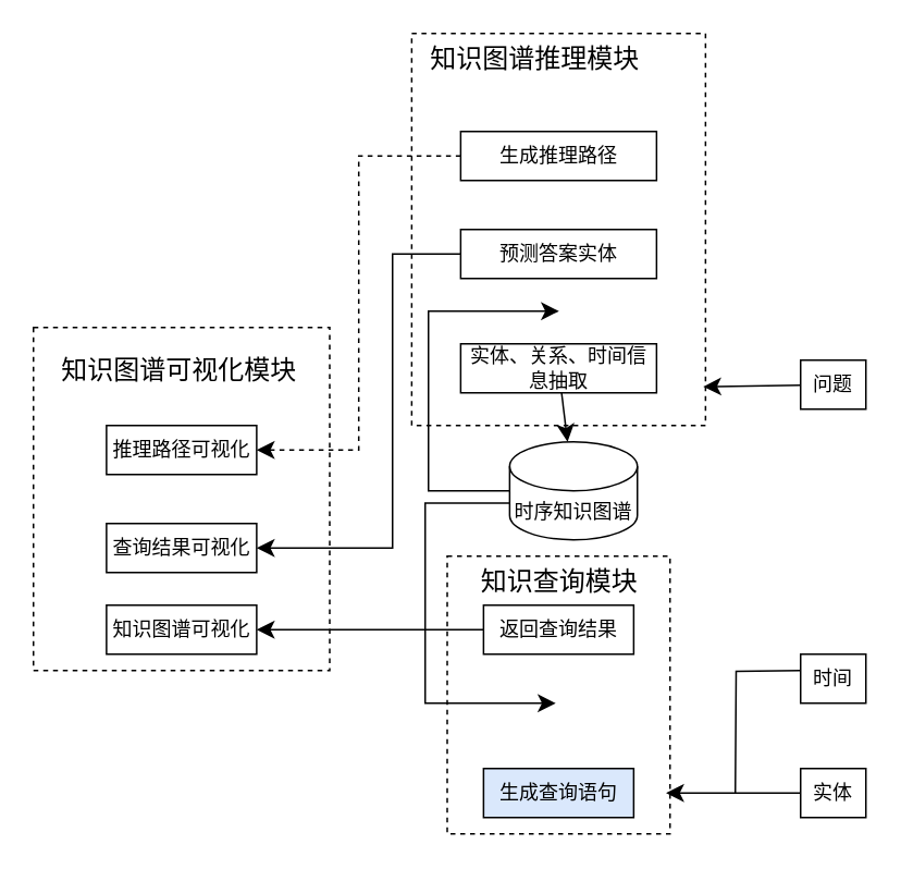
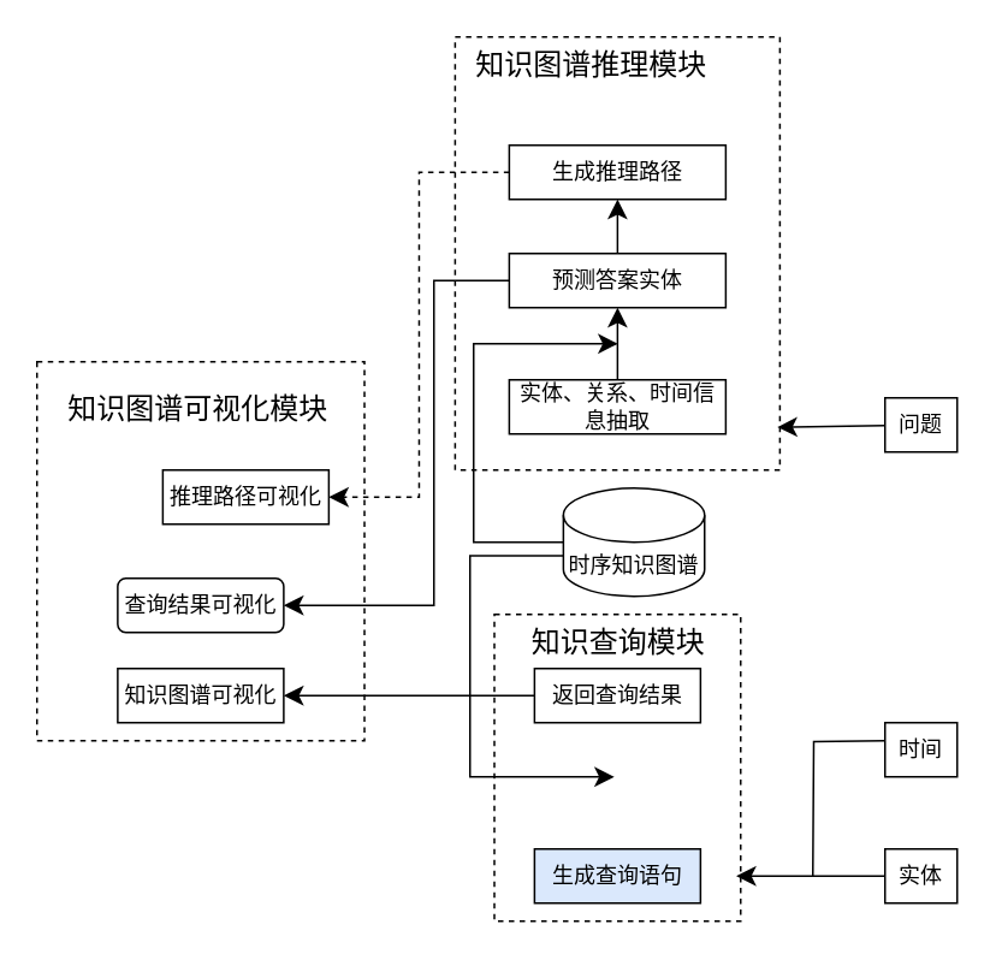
  <mxCell id="0" />
  <mxCell id="1" parent="0" />
  <mxCell id="2" value="" style="rounded=0;whiteSpace=wrap;html=1;dashed=1;" vertex="1" parent="1"><mxGeometry x="251.75" y="20" width="180" height="240" as="geometry" /></mxCell>
  <mxCell id="3" style="edgeStyle=orthogonalEdgeStyle;shape=connector;rounded=0;orthogonalLoop=1;jettySize=auto;html=1;strokeColor=default;align=center;verticalAlign=middle;fontFamily=Helvetica;fontSize=12;fontColor=default;labelBackgroundColor=default;startSize=8;endArrow=classic;endSize=8;" edge="1" parent="1" source="4"><mxGeometry relative="1" as="geometry"><mxPoint x="342" y="190" as="targetPoint" /><Array as="points"><mxPoint x="262" y="300" /><mxPoint x="262" y="190" /><mxPoint x="282" y="190" /></Array></mxGeometry></mxCell>
  <mxCell id="4" value="时序知识图谱" style="shape=cylinder3;whiteSpace=wrap;html=1;boundedLbl=1;backgroundOutline=1;size=15;" vertex="1" parent="1"><mxGeometry x="311.75" y="270" width="78.25" height="60" as="geometry" /></mxCell>
  <mxCell id="5" value="" style="rounded=0;whiteSpace=wrap;html=1;dashed=1;" vertex="1" parent="1"><mxGeometry x="20" y="200" width="181.5" height="210" as="geometry" /></mxCell>
  <mxCell id="6" value="知识图谱可视化模块" style="text;html=1;align=center;verticalAlign=middle;resizable=0;points=[];autosize=1;strokeColor=none;fillColor=none;fontSize=16;" vertex="1" parent="1"><mxGeometry x="28" y="210" width="162" height="31" as="geometry" /></mxCell>
  <mxCell id="7" value="" style="rounded=0;whiteSpace=wrap;html=1;dashed=1;" vertex="1" parent="1"><mxGeometry x="273.5" y="340" width="136.5" height="170" as="geometry" /></mxCell>
  <mxCell id="8" value="知识图谱推理模块" style="text;html=1;align=center;verticalAlign=middle;resizable=0;points=[];autosize=1;strokeColor=none;fillColor=none;fontSize=16;" vertex="1" parent="1"><mxGeometry x="251.75" y="20" width="150" height="30" as="geometry" /></mxCell>
  <mxCell id="9" value="知识查询模块" style="text;html=1;align=center;verticalAlign=middle;resizable=0;points=[];autosize=1;strokeColor=none;fillColor=none;fontSize=16;" vertex="1" parent="1"><mxGeometry x="281.75" y="340" width="120" height="30" as="geometry" /></mxCell>
  <mxCell id="10" value="生成查询语句" style="rounded=0;whiteSpace=wrap;html=1;fillColor=#dae8fc;" vertex="1" parent="1"><mxGeometry x="295.75" y="470" width="92" height="30" as="geometry" /></mxCell>
- <mxCell id="11" style="edgeStyle=none;curved=1;rounded=0;orthogonalLoop=1;jettySize=auto;html=1;fontSize=12;startSize=8;endSize=8;" edge="1" parent="1" source="12" target="4"><mxGeometry relative="1" as="geometry" /></mxCell>
+ <mxCell id="11" style="edgeStyle=none;curved=1;rounded=0;orthogonalLoop=1;jettySize=auto;html=1;entryX=0.5;entryY=1;entryDx=0;entryDy=0;fontSize=12;startSize=8;endSize=8;" edge="1" parent="1" source="12" target="15"><mxGeometry relative="1" as="geometry" /></mxCell>
  <mxCell id="12" value="实体、关系、时间信息抽取" style="rounded=0;whiteSpace=wrap;html=1;" vertex="1" parent="1"><mxGeometry x="281.75" y="210" width="120" height="30" as="geometry" /></mxCell>
+ <mxCell id="13" style="edgeStyle=none;curved=1;rounded=0;orthogonalLoop=1;jettySize=auto;html=1;entryX=0.5;entryY=1;entryDx=0;entryDy=0;fontSize=12;startSize=8;endSize=8;" edge="1" parent="1" source="15" target="17"><mxGeometry relative="1" as="geometry" /></mxCell>
  <mxCell id="14" style="edgeStyle=orthogonalEdgeStyle;shape=connector;rounded=0;orthogonalLoop=1;jettySize=auto;html=1;entryX=1;entryY=0.5;entryDx=0;entryDy=0;strokeColor=default;align=center;verticalAlign=middle;fontFamily=Helvetica;fontSize=12;fontColor=default;labelBackgroundColor=default;startSize=8;endArrow=classic;endSize=8;" edge="1" parent="1" source="15" target="20"><mxGeometry relative="1" as="geometry"><Array as="points"><mxPoint x="240" y="155" /><mxPoint x="240" y="335" /></Array></mxGeometry></mxCell>
  <mxCell id="15" value="预测答案实体" style="rounded=0;whiteSpace=wrap;html=1;" vertex="1" parent="1"><mxGeometry x="281.75" y="140" width="120" height="30" as="geometry" /></mxCell>
  <mxCell id="16" style="edgeStyle=orthogonalEdgeStyle;rounded=0;orthogonalLoop=1;jettySize=auto;html=1;entryX=1;entryY=0.5;entryDx=0;entryDy=0;fontSize=12;startSize=8;endSize=8;dashed=1;" edge="1" parent="1" source="17" target="21"><mxGeometry relative="1" as="geometry" /></mxCell>
  <mxCell id="17" value="生成推理路径" style="rounded=0;whiteSpace=wrap;html=1;" vertex="1" parent="1"><mxGeometry x="281.75" y="80" width="120" height="30" as="geometry" /></mxCell>
  <mxCell id="18" style="edgeStyle=orthogonalEdgeStyle;shape=connector;rounded=0;orthogonalLoop=1;jettySize=auto;html=1;entryX=1;entryY=0.5;entryDx=0;entryDy=0;strokeColor=default;align=center;verticalAlign=middle;fontFamily=Helvetica;fontSize=12;fontColor=default;labelBackgroundColor=default;startSize=8;endArrow=classic;endSize=8;" edge="1" parent="1" source="19" target="22"><mxGeometry relative="1" as="geometry" /></mxCell>
  <mxCell id="19" value="返回查询结果" style="rounded=0;whiteSpace=wrap;html=1;" vertex="1" parent="1"><mxGeometry x="295.75" y="370" width="92" height="30" as="geometry" /></mxCell>
- <mxCell id="20" value="查询结果可视化" style="rounded=0;whiteSpace=wrap;html=1;" vertex="1" parent="1"><mxGeometry x="64.75" y="320" width="92" height="30" as="geometry" /></mxCell>
- <mxCell id="21" value="推理路径可视化" style="rounded=0;whiteSpace=wrap;html=1;" vertex="1" parent="1"><mxGeometry x="64.75" y="260" width="92" height="30" as="geometry" /></mxCell>
+ <mxCell id="20" value="查询结果可视化" style="whiteSpace=wrap;html=1;rounded=1;" vertex="1" parent="1"><mxGeometry x="64.75" y="320" width="92" height="30" as="geometry" /></mxCell>
+ <mxCell id="21" value="推理路径可视化" style="rounded=0;whiteSpace=wrap;html=1;" vertex="1" parent="1"><mxGeometry x="89.75" y="260" width="92" height="30" as="geometry" /></mxCell>
  <mxCell id="22" value="知识图谱可视化" style="rounded=0;whiteSpace=wrap;html=1;" vertex="1" parent="1"><mxGeometry x="64.75" y="370" width="92" height="30" as="geometry" /></mxCell>
  <mxCell id="23" value="时间" style="rounded=0;whiteSpace=wrap;html=1;" vertex="1" parent="1"><mxGeometry x="490" y="400" width="40" height="30" as="geometry" /></mxCell>
  <mxCell id="24" value="问题" style="rounded=0;whiteSpace=wrap;html=1;" vertex="1" parent="1"><mxGeometry x="490" y="220" width="40" height="30" as="geometry" /></mxCell>
  <mxCell id="25" style="edgeStyle=orthogonalEdgeStyle;rounded=0;orthogonalLoop=1;jettySize=auto;html=1;fontSize=12;startSize=8;endSize=8;endArrow=none;startFill=0;" edge="1" parent="1"><mxGeometry relative="1" as="geometry"><mxPoint x="490" y="410" as="sourcePoint" /><mxPoint x="450" y="485" as="targetPoint" /></mxGeometry></mxCell>
  <mxCell id="26" style="edgeStyle=none;curved=1;rounded=0;orthogonalLoop=1;jettySize=auto;html=1;entryX=0.982;entryY=0.853;entryDx=0;entryDy=0;entryPerimeter=0;fontSize=12;startSize=8;endSize=8;" edge="1" parent="1" target="7"><mxGeometry relative="1" as="geometry"><mxPoint x="495" y="485.001" as="sourcePoint" /></mxGeometry></mxCell>
  <mxCell id="27" value="实体" style="rounded=0;whiteSpace=wrap;html=1;" vertex="1" parent="1"><mxGeometry x="490" y="470" width="40" height="30" as="geometry" /></mxCell>
  <mxCell id="28" style="edgeStyle=none;curved=1;rounded=0;orthogonalLoop=1;jettySize=auto;html=1;entryX=0.992;entryY=0.901;entryDx=0;entryDy=0;entryPerimeter=0;fontSize=12;startSize=8;endSize=8;" edge="1" parent="1" source="24" target="2"><mxGeometry relative="1" as="geometry" /></mxCell>
  <mxCell id="29" style="edgeStyle=orthogonalEdgeStyle;shape=connector;rounded=0;orthogonalLoop=1;jettySize=auto;html=1;strokeColor=default;align=center;verticalAlign=middle;fontFamily=Helvetica;fontSize=12;fontColor=default;labelBackgroundColor=default;startSize=8;endArrow=classic;endSize=8;" edge="1" parent="1"><mxGeometry relative="1" as="geometry"><mxPoint x="311.97" y="307.5" as="sourcePoint" /><mxPoint x="339.97" y="430" as="targetPoint" /><Array as="points"><mxPoint x="260" y="307.5" /><mxPoint x="260" y="429.5" /></Array></mxGeometry></mxCell>
